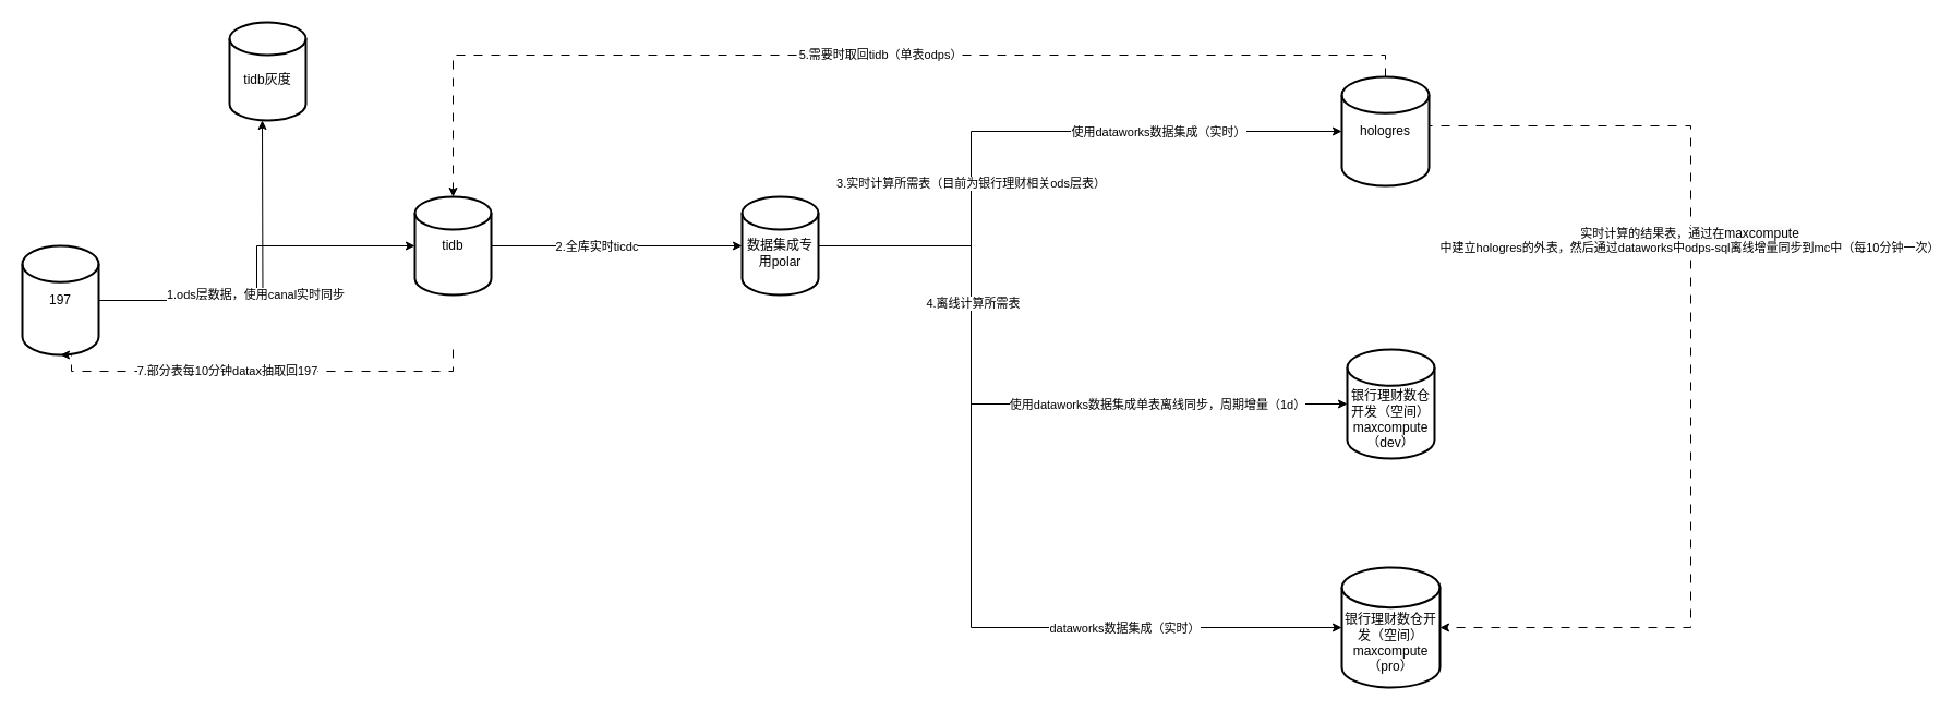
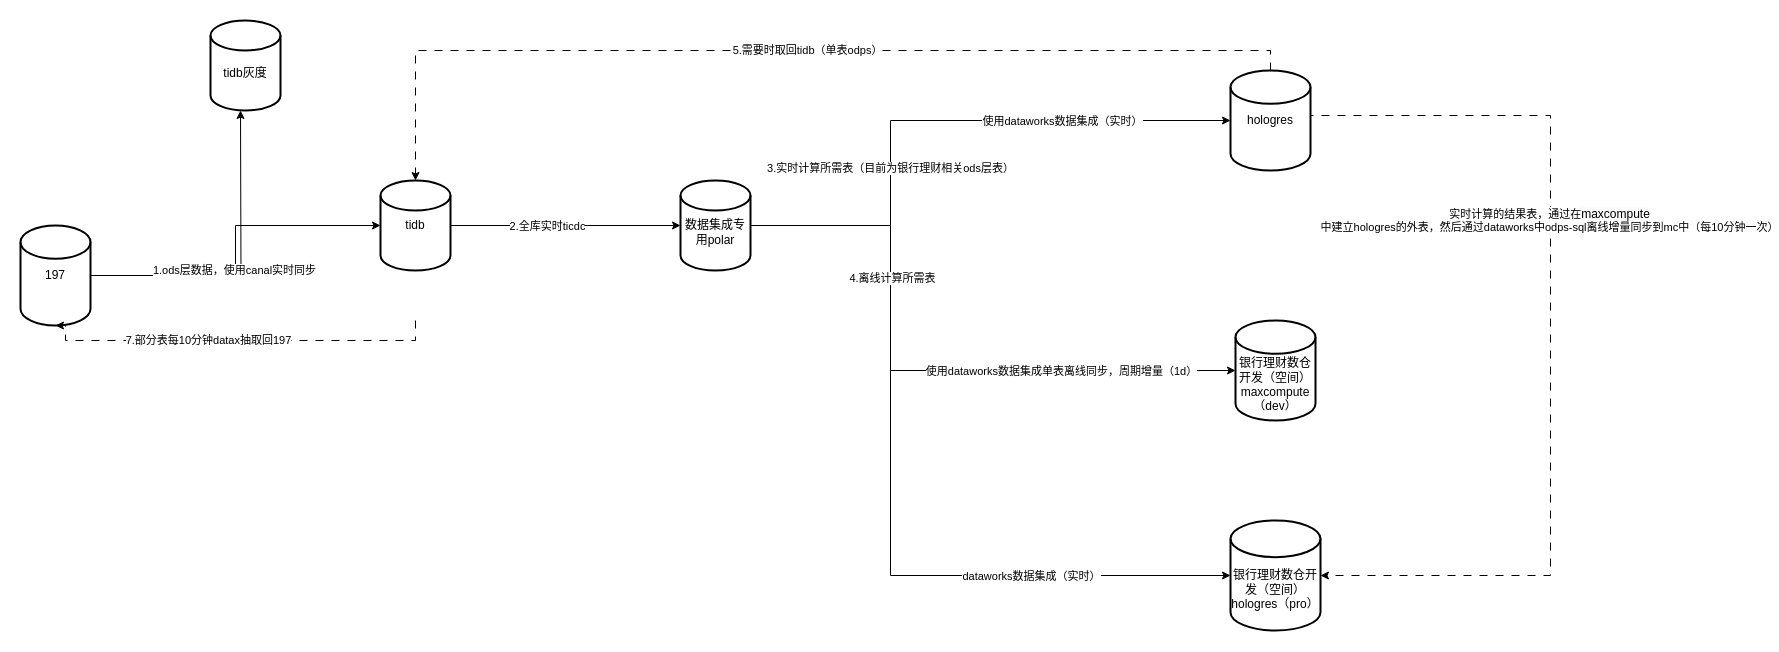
  <mxCell id="0" />
  <mxCell id="1" parent="0" />
  <mxCell id="2" style="edgeStyle=orthogonalEdgeStyle;rounded=0;orthogonalLoop=1;jettySize=auto;html=1;" parent="1" source="4" edge="1"><mxGeometry relative="1" as="geometry"><mxPoint x="680" y="225" as="targetPoint" /></mxGeometry></mxCell>
  <mxCell id="3" value="2.全库实时ticdc" style="edgeLabel;html=1;align=center;verticalAlign=middle;resizable=0;points=[];" parent="2" vertex="1" connectable="0"><mxGeometry x="-0.168" relative="1" as="geometry"><mxPoint as="offset" /></mxGeometry></mxCell>
  <mxCell id="4" value="tidb" style="strokeWidth=2;html=1;shape=mxgraph.flowchart.database;whiteSpace=wrap;" parent="1" vertex="1"><mxGeometry y="180" width="70" height="90" as="geometry" x="380" /></mxCell>
  <mxCell id="5" value="&lt;div&gt;&lt;br&gt;&lt;/div&gt;数据集成专用polar" style="strokeWidth=2;html=1;shape=mxgraph.flowchart.database;whiteSpace=wrap;" parent="1" vertex="1"><mxGeometry x="680" y="180" width="70" height="90" as="geometry" /></mxCell>
  <mxCell id="6" value="hologres" style="strokeWidth=2;html=1;shape=mxgraph.flowchart.database;whiteSpace=wrap;" parent="1" vertex="1"><mxGeometry x="1230" y="70" width="80" height="100" as="geometry" /></mxCell>
  <mxCell id="7" value="&lt;div&gt;&lt;br&gt;&lt;/div&gt;&lt;div&gt;&lt;br&gt;&lt;/div&gt;&lt;div&gt;银行理财数仓开发（空间）&lt;/div&gt;maxcompute（dev）" style="strokeWidth=2;html=1;shape=mxgraph.flowchart.database;whiteSpace=wrap;" parent="1" vertex="1"><mxGeometry x="1235" y="320" width="80" height="100" as="geometry" /></mxCell>
  <mxCell id="8" style="edgeStyle=orthogonalEdgeStyle;rounded=0;orthogonalLoop=1;jettySize=auto;html=1;entryX=0;entryY=0.5;entryDx=0;entryDy=0;entryPerimeter=0;" parent="1" source="5" target="7" edge="1"><mxGeometry relative="1" as="geometry"><Array as="points"><mxPoint x="890" y="225" /><mxPoint x="890" y="370" /></Array></mxGeometry></mxCell>
  <mxCell id="9" value="使用dataworks数据集成单表离线同步，周期增量（1d）" style="edgeLabel;html=1;align=center;verticalAlign=middle;resizable=0;points=[];" parent="8" vertex="1" connectable="0"><mxGeometry x="0.365" y="-1" relative="1" as="geometry"><mxPoint x="25" y="-1" as="offset" /></mxGeometry></mxCell>
- <mxCell id="10" value="&lt;div&gt;&lt;br&gt;&lt;/div&gt;&lt;div&gt;&lt;br&gt;&lt;/div&gt;&lt;div&gt;银行理财数仓开发（空间）&lt;br&gt;&lt;/div&gt;maxcompute（pro）" style="strokeWidth=2;html=1;shape=mxgraph.flowchart.database;whiteSpace=wrap;" parent="1" vertex="1"><mxGeometry x="1230" y="520" width="90" height="110" as="geometry" /></mxCell>
+ <mxCell id="10" value="&lt;div&gt;&lt;br&gt;&lt;/div&gt;&lt;div&gt;&lt;br&gt;&lt;/div&gt;&lt;div&gt;银行理财数仓开发（空间）&lt;br&gt;&lt;/div&gt;hologres（pro）" style="strokeWidth=2;html=1;shape=mxgraph.flowchart.database;whiteSpace=wrap;" parent="1" vertex="1"><mxGeometry x="1230" y="520" width="90" height="110" as="geometry" /></mxCell>
  <mxCell id="11" style="edgeStyle=orthogonalEdgeStyle;rounded=0;orthogonalLoop=1;jettySize=auto;html=1;entryX=0;entryY=0.5;entryDx=0;entryDy=0;entryPerimeter=0;" parent="1" source="5" target="10" edge="1"><mxGeometry relative="1" as="geometry"><Array as="points"><mxPoint x="890" y="225" /><mxPoint x="890" y="575" /></Array></mxGeometry></mxCell>
  <mxCell id="12" value="dataworks数据集成（实时）" style="edgeLabel;html=1;align=center;verticalAlign=middle;resizable=0;points=[];" parent="11" vertex="1" connectable="0"><mxGeometry x="0.781" y="1" relative="1" as="geometry"><mxPoint x="-109" y="1" as="offset" /></mxGeometry></mxCell>
  <mxCell id="13" value="4.离线计算所需表" style="edgeLabel;html=1;align=center;verticalAlign=middle;resizable=0;points=[];" parent="11" vertex="1" connectable="0"><mxGeometry x="-0.537" y="1" relative="1" as="geometry"><mxPoint as="offset" /></mxGeometry></mxCell>
  <mxCell id="14" style="edgeStyle=orthogonalEdgeStyle;rounded=0;orthogonalLoop=1;jettySize=auto;html=1;entryX=1;entryY=0.5;entryDx=0;entryDy=0;entryPerimeter=0;exitX=1;exitY=0.5;exitDx=0;exitDy=0;exitPerimeter=0;dashed=1;dashPattern=8 8;" parent="1" source="6" target="10" edge="1"><mxGeometry relative="1" as="geometry"><Array as="points"><mxPoint x="1550" y="115" /><mxPoint x="1550" y="575" /></Array></mxGeometry></mxCell>
  <mxCell id="15" value="实时计算的结果表，通过在&lt;span style=&quot;font-size: 12px; text-wrap: wrap; background-color: rgb(251, 251, 251);&quot;&gt;maxcompute&lt;/span&gt;中建立hologres的外表，然后通过dataworks中odps-sql离线增量同步到mc中（每10分钟一次）" style="edgeLabel;html=1;align=center;verticalAlign=middle;resizable=0;points=[];" parent="14" vertex="1" connectable="0"><mxGeometry x="-0.079" y="-2" relative="1" as="geometry"><mxPoint y="-82" as="offset" /></mxGeometry></mxCell>
  <mxCell id="16" style="edgeStyle=orthogonalEdgeStyle;rounded=0;orthogonalLoop=1;jettySize=auto;html=1;" edge="1" parent="1" source="17"><mxGeometry relative="1" as="geometry"><mxPoint x="240" y="110" as="targetPoint" /></mxGeometry></mxCell>
  <mxCell id="17" value="197" style="strokeWidth=2;html=1;shape=mxgraph.flowchart.database;whiteSpace=wrap;" parent="1" vertex="1"><mxGeometry x="20" y="225" width="70" height="100" as="geometry" /></mxCell>
  <mxCell id="18" style="edgeStyle=orthogonalEdgeStyle;rounded=0;orthogonalLoop=1;jettySize=auto;html=1;entryX=0;entryY=0.5;entryDx=0;entryDy=0;entryPerimeter=0;" parent="1" source="17" target="4" edge="1"><mxGeometry relative="1" as="geometry" /></mxCell>
  <mxCell id="19" value="1.ods层数据，使用canal实时同步" style="edgeLabel;html=1;align=center;verticalAlign=middle;resizable=0;points=[];" parent="18" vertex="1" connectable="0"><mxGeometry x="-0.109" y="2" relative="1" as="geometry"><mxPoint as="offset" /></mxGeometry></mxCell>
  <mxCell id="20" style="edgeStyle=orthogonalEdgeStyle;rounded=0;orthogonalLoop=1;jettySize=auto;html=1;entryX=0.5;entryY=0;entryDx=0;entryDy=0;entryPerimeter=0;dashed=1;dashPattern=8 8;" parent="1" source="6" target="4" edge="1"><mxGeometry relative="1" as="geometry"><Array as="points"><mxPoint x="1270" y="50" /><mxPoint x="415" y="50" /></Array></mxGeometry></mxCell>
  <mxCell id="21" value="5.需要时取回tidb（单表odps）" style="edgeLabel;html=1;align=center;verticalAlign=middle;resizable=0;points=[];" parent="20" vertex="1" connectable="0"><mxGeometry x="-0.036" relative="1" as="geometry"><mxPoint y="-1" as="offset" /></mxGeometry></mxCell>
  <mxCell id="22" style="edgeStyle=orthogonalEdgeStyle;rounded=0;orthogonalLoop=1;jettySize=auto;html=1;entryX=0;entryY=0.5;entryDx=0;entryDy=0;entryPerimeter=0;" parent="1" source="5" target="6" edge="1"><mxGeometry relative="1" as="geometry"><Array as="points"><mxPoint x="890" y="225" /><mxPoint x="890" y="120" /></Array></mxGeometry></mxCell>
  <mxCell id="23" value="3.实时计算所需表（目前为银行理财相关ods层表）" style="edgeLabel;html=1;align=center;verticalAlign=middle;resizable=0;points=[];" parent="22" vertex="1" connectable="0"><mxGeometry x="-0.323" y="1" relative="1" as="geometry"><mxPoint as="offset" /></mxGeometry></mxCell>
  <mxCell id="24" value="使用dataworks数据集成（实时）" style="edgeLabel;html=1;align=center;verticalAlign=middle;resizable=0;points=[];" parent="22" vertex="1" connectable="0"><mxGeometry x="0.423" relative="1" as="geometry"><mxPoint as="offset" /></mxGeometry></mxCell>
  <mxCell id="25" style="edgeStyle=orthogonalEdgeStyle;rounded=0;orthogonalLoop=1;jettySize=auto;html=1;entryX=0.5;entryY=1;entryDx=0;entryDy=0;entryPerimeter=0;dashed=1;dashPattern=8 8;" parent="1" target="17" edge="1"><mxGeometry relative="1" as="geometry"><mxPoint x="415" y="320" as="sourcePoint" /><mxPoint x="65" y="320" as="targetPoint" /><Array as="points"><mxPoint x="415" y="340" /><mxPoint x="65" y="340" /></Array></mxGeometry></mxCell>
  <mxCell id="26" value="7.部分表每10分钟datax抽取回197" style="edgeLabel;html=1;align=center;verticalAlign=middle;resizable=0;points=[];" parent="25" vertex="1" connectable="0"><mxGeometry x="0.156" y="-1" relative="1" as="geometry"><mxPoint as="offset" /></mxGeometry></mxCell>
  <mxCell id="27" value="&lt;div&gt;&lt;br&gt;&lt;/div&gt;tidb灰度" style="strokeWidth=2;html=1;shape=mxgraph.flowchart.database;whiteSpace=wrap;" vertex="1" parent="1"><mxGeometry x="210" y="20" width="70" height="90" as="geometry" /></mxCell>
